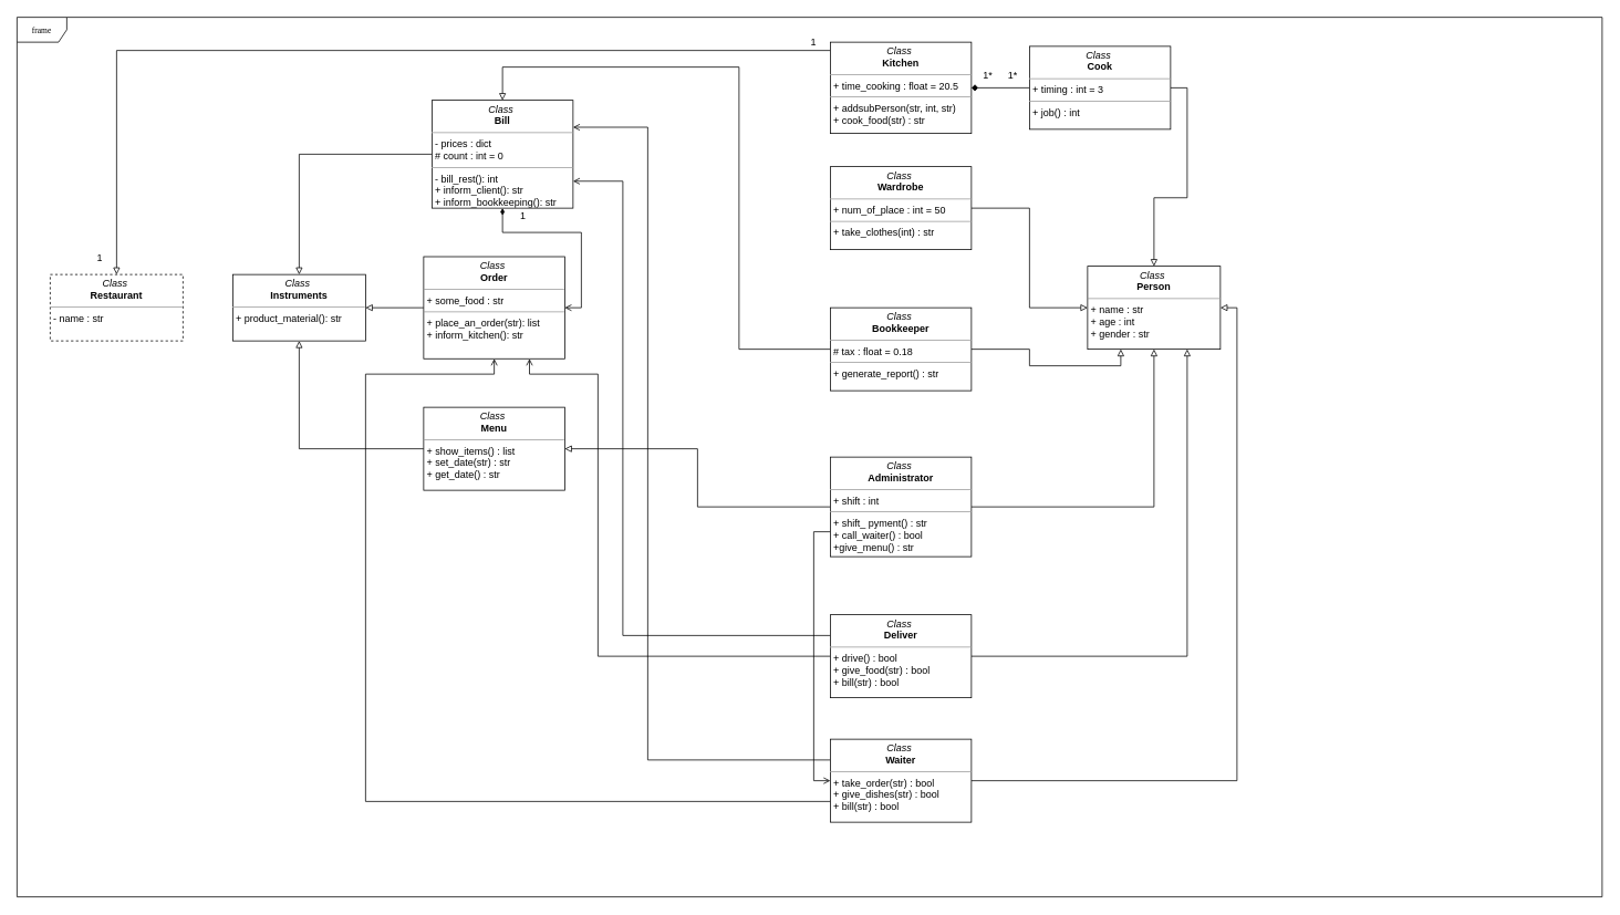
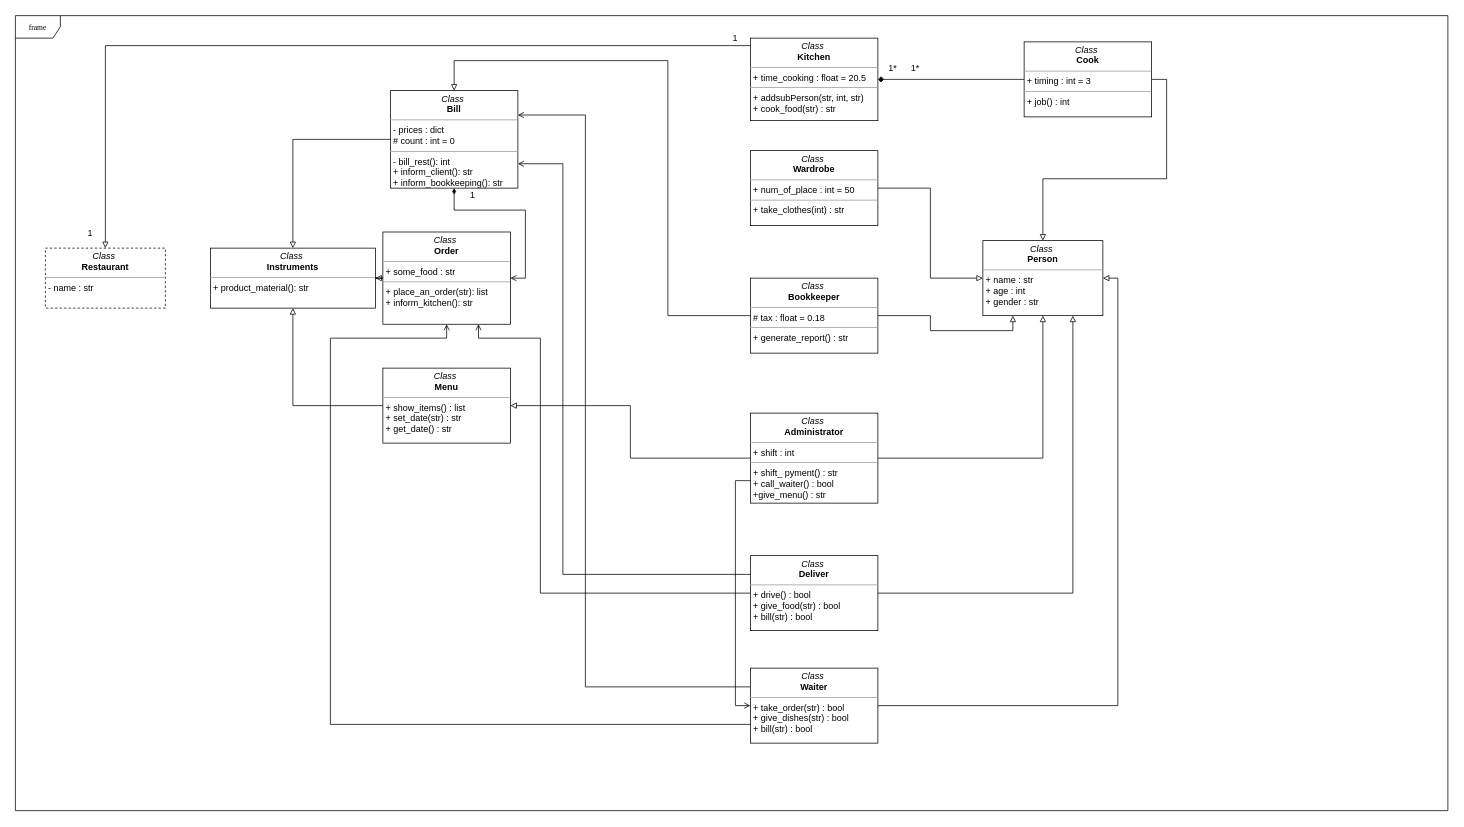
  <mxCell id="0" />
  <mxCell id="1" parent="0" />
  <mxCell id="2" value="frame" style="shape=umlFrame;whiteSpace=wrap;html=1;rounded=0;shadow=0;comic=0;labelBackgroundColor=none;strokeWidth=1;fontFamily=Verdana;fontSize=10;align=center;" parent="1" vertex="1"><mxGeometry x="20" y="20" width="1910" height="1060" as="geometry" /></mxCell>
  <mxCell id="3" style="edgeStyle=orthogonalEdgeStyle;rounded=0;orthogonalLoop=1;jettySize=auto;html=1;entryX=1;entryY=0.5;entryDx=0;entryDy=0;endArrow=block;endFill=0;" parent="1" source="4" target="6" edge="1"><mxGeometry relative="1" as="geometry" /></mxCell>
  <mxCell id="4" value="&lt;p style=&quot;margin: 0px ; margin-top: 4px ; text-align: center&quot;&gt;&lt;i&gt;Class&amp;nbsp;&lt;/i&gt;&lt;br&gt;&lt;b&gt;Order&lt;/b&gt;&lt;/p&gt;&lt;hr size=&quot;1&quot;&gt;&lt;p style=&quot;margin: 0px ; margin-left: 4px&quot;&gt;+ some_food : str&amp;nbsp;&lt;br&gt;&lt;/p&gt;&lt;hr size=&quot;1&quot;&gt;&lt;p style=&quot;margin: 0px ; margin-left: 4px&quot;&gt;+ place_an_order(str): list&lt;br&gt;+ inform_kitchen(): str&lt;/p&gt;" style="verticalAlign=top;align=left;overflow=fill;fontSize=12;fontFamily=Helvetica;html=1;rounded=0;shadow=0;comic=0;labelBackgroundColor=none;strokeWidth=1" parent="1" vertex="1"><mxGeometry x="510" y="308.5" width="170" height="123" as="geometry" /></mxCell>
  <mxCell id="5" value="&lt;p style=&quot;margin: 0px ; margin-top: 4px ; text-align: center&quot;&gt;&lt;i&gt;Class&amp;nbsp;&lt;/i&gt;&lt;br&gt;&lt;b&gt;Person&lt;/b&gt;&lt;/p&gt;&lt;hr size=&quot;1&quot;&gt;&lt;p style=&quot;margin: 0px ; margin-left: 4px&quot;&gt;+ name&amp;nbsp;&lt;span&gt;: str&amp;nbsp;&lt;/span&gt;&lt;/p&gt;&lt;p style=&quot;margin: 0px ; margin-left: 4px&quot;&gt;+ age : int&lt;/p&gt;&lt;p style=&quot;margin: 0px ; margin-left: 4px&quot;&gt;+ gender : str&lt;/p&gt;" style="verticalAlign=top;align=left;overflow=fill;fontSize=12;fontFamily=Helvetica;html=1;rounded=0;shadow=0;comic=0;labelBackgroundColor=none;strokeWidth=1" parent="1" vertex="1"><mxGeometry x="1310" y="320" width="160" height="100" as="geometry" /></mxCell>
- <mxCell id="6" value="&lt;p style=&quot;margin: 0px ; margin-top: 4px ; text-align: center&quot;&gt;&lt;i&gt;Class&amp;nbsp;&lt;/i&gt;&lt;br&gt;&lt;b&gt;Instruments&lt;/b&gt;&lt;/p&gt;&lt;hr size=&quot;1&quot;&gt;&lt;p style=&quot;margin: 0px ; margin-left: 4px&quot;&gt;+ product_material(): str&lt;/p&gt;" style="verticalAlign=top;align=left;overflow=fill;fontSize=12;fontFamily=Helvetica;html=1;rounded=0;shadow=0;comic=0;labelBackgroundColor=none;strokeWidth=1" parent="1" vertex="1"><mxGeometry x="280" y="330" width="160" height="80" as="geometry" /></mxCell>
+ <mxCell id="6" value="&lt;p style=&quot;margin: 0px ; margin-top: 4px ; text-align: center&quot;&gt;&lt;i&gt;Class&amp;nbsp;&lt;/i&gt;&lt;br&gt;&lt;b&gt;Instruments&lt;/b&gt;&lt;/p&gt;&lt;hr size=&quot;1&quot;&gt;&lt;p style=&quot;margin: 0px ; margin-left: 4px&quot;&gt;+ product_material(): str&lt;/p&gt;" style="verticalAlign=top;align=left;overflow=fill;fontSize=12;fontFamily=Helvetica;html=1;rounded=0;shadow=0;comic=0;labelBackgroundColor=none;strokeWidth=1" parent="1" vertex="1"><mxGeometry x="280" y="330" width="220" height="80" as="geometry" /></mxCell>
  <mxCell id="7" value="&lt;p style=&quot;margin: 0px ; margin-top: 4px ; text-align: center&quot;&gt;&lt;i&gt;Class&amp;nbsp;&lt;/i&gt;&lt;br&gt;&lt;b&gt;Restaurant&lt;/b&gt;&lt;/p&gt;&lt;hr size=&quot;1&quot;&gt;&lt;p style=&quot;margin: 0px ; margin-left: 4px&quot;&gt;- name : str&lt;/p&gt;" style="verticalAlign=top;align=left;overflow=fill;fontSize=12;fontFamily=Helvetica;html=1;rounded=0;shadow=0;comic=0;labelBackgroundColor=none;strokeWidth=1;dashed=1;" parent="1" vertex="1"><mxGeometry x="60" y="330" width="160" height="80" as="geometry" /></mxCell>
  <mxCell id="8" style="edgeStyle=orthogonalEdgeStyle;rounded=0;orthogonalLoop=1;jettySize=auto;html=1;entryX=0.5;entryY=1;entryDx=0;entryDy=0;endArrow=block;endFill=0;" parent="1" source="9" target="6" edge="1"><mxGeometry relative="1" as="geometry" /></mxCell>
  <mxCell id="9" value="&lt;p style=&quot;margin: 0px ; margin-top: 4px ; text-align: center&quot;&gt;&lt;i&gt;Class&amp;nbsp;&lt;/i&gt;&lt;br&gt;&lt;b&gt;Menu&lt;/b&gt;&lt;/p&gt;&lt;hr size=&quot;1&quot;&gt;&lt;p style=&quot;margin: 0px ; margin-left: 4px&quot;&gt;+ show_items() : list&lt;/p&gt;&lt;p style=&quot;margin: 0px ; margin-left: 4px&quot;&gt;+ set_date(str) : str&amp;nbsp;&lt;br&gt;&lt;/p&gt;&lt;p style=&quot;margin: 0px ; margin-left: 4px&quot;&gt;+ get_date() : str&lt;/p&gt;" style="verticalAlign=top;align=left;overflow=fill;fontSize=12;fontFamily=Helvetica;html=1;rounded=0;shadow=0;comic=0;labelBackgroundColor=none;strokeWidth=1" parent="1" vertex="1"><mxGeometry x="510" y="490" width="170" height="100" as="geometry" /></mxCell>
  <mxCell id="10" style="edgeStyle=orthogonalEdgeStyle;rounded=0;orthogonalLoop=1;jettySize=auto;html=1;endArrow=block;endFill=0;entryX=0.5;entryY=0;entryDx=0;entryDy=0;" parent="1" source="12" target="6" edge="1"><mxGeometry relative="1" as="geometry" /></mxCell>
  <mxCell id="11" style="edgeStyle=orthogonalEdgeStyle;rounded=0;orthogonalLoop=1;jettySize=auto;html=1;endArrow=open;endFill=0;entryX=1;entryY=0.5;entryDx=0;entryDy=0;startArrow=diamondThin;startFill=1;" parent="1" source="12" target="4" edge="1"><mxGeometry relative="1" as="geometry" /></mxCell>
  <mxCell id="12" value="&lt;p style=&quot;margin: 0px ; margin-top: 4px ; text-align: center&quot;&gt;&lt;i&gt;Class&amp;nbsp;&lt;/i&gt;&lt;br&gt;&lt;b&gt;Bill&lt;/b&gt;&lt;/p&gt;&lt;hr size=&quot;1&quot;&gt;&lt;p style=&quot;margin: 0px ; margin-left: 4px&quot;&gt;- prices : dict&lt;/p&gt;&lt;p style=&quot;margin: 0px ; margin-left: 4px&quot;&gt;# count : int = 0&amp;nbsp;&lt;br&gt;&lt;/p&gt;&lt;hr size=&quot;1&quot;&gt;&lt;p style=&quot;margin: 0px ; margin-left: 4px&quot;&gt;- bill_rest(): int&lt;br&gt;+ inform_client(): str&lt;/p&gt;&lt;p style=&quot;margin: 0px ; margin-left: 4px&quot;&gt;+ inform_bookkeeping(): str&lt;br&gt;&lt;/p&gt;" style="verticalAlign=top;align=left;overflow=fill;fontSize=12;fontFamily=Helvetica;html=1;rounded=0;shadow=0;comic=0;labelBackgroundColor=none;strokeWidth=1" parent="1" vertex="1"><mxGeometry x="520" y="120" width="170" height="130" as="geometry" /></mxCell>
  <mxCell id="13" style="edgeStyle=orthogonalEdgeStyle;rounded=0;sketch=0;orthogonalLoop=1;jettySize=auto;html=1;entryX=0.5;entryY=0;entryDx=0;entryDy=0;startArrow=none;startFill=0;endArrow=block;endFill=0;" edge="1" parent="1" target="7"><mxGeometry relative="1" as="geometry"><mxPoint x="1000" y="60" as="sourcePoint" /><Array as="points"><mxPoint x="140" y="60" /></Array></mxGeometry></mxCell>
  <mxCell id="14" style="edgeStyle=orthogonalEdgeStyle;rounded=0;orthogonalLoop=1;jettySize=auto;html=1;endArrow=block;endFill=0;entryX=0;entryY=0.5;entryDx=0;entryDy=0;" parent="1" source="15" target="5" edge="1"><mxGeometry relative="1" as="geometry" /></mxCell>
  <mxCell id="15" value="&lt;p style=&quot;margin: 0px ; margin-top: 4px ; text-align: center&quot;&gt;&lt;i&gt;Class&amp;nbsp;&lt;/i&gt;&lt;br&gt;&lt;b&gt;Wardrobe&lt;/b&gt;&lt;/p&gt;&lt;hr size=&quot;1&quot;&gt;&lt;p style=&quot;margin: 0px ; margin-left: 4px&quot;&gt;+ num_of_place : int = 50&amp;nbsp;&lt;br&gt;&lt;/p&gt;&lt;hr size=&quot;1&quot;&gt;&lt;p style=&quot;margin: 0px ; margin-left: 4px&quot;&gt;+ take_clothes(int) : str&lt;br&gt;&lt;/p&gt;" style="verticalAlign=top;align=left;overflow=fill;fontSize=12;fontFamily=Helvetica;html=1;rounded=0;shadow=0;comic=0;labelBackgroundColor=none;strokeWidth=1" parent="1" vertex="1"><mxGeometry x="1000" y="200" width="170" height="100" as="geometry" /></mxCell>
  <mxCell id="16" style="edgeStyle=orthogonalEdgeStyle;rounded=0;orthogonalLoop=1;jettySize=auto;html=1;endArrow=block;endFill=0;entryX=0.25;entryY=1;entryDx=0;entryDy=0;" parent="1" source="18" target="5" edge="1"><mxGeometry relative="1" as="geometry" /></mxCell>
  <mxCell id="17" style="edgeStyle=orthogonalEdgeStyle;rounded=0;orthogonalLoop=1;jettySize=auto;html=1;endArrow=block;endFill=0;entryX=0.5;entryY=0;entryDx=0;entryDy=0;" parent="1" source="18" target="12" edge="1"><mxGeometry relative="1" as="geometry"><Array as="points"><mxPoint x="890" y="420" /><mxPoint x="890" y="80" /><mxPoint x="605" y="80" /></Array></mxGeometry></mxCell>
  <mxCell id="18" value="&lt;p style=&quot;margin: 0px ; margin-top: 4px ; text-align: center&quot;&gt;&lt;i&gt;Class&amp;nbsp;&lt;/i&gt;&lt;br&gt;&lt;b&gt;Bookkeeper&lt;/b&gt;&lt;/p&gt;&lt;hr size=&quot;1&quot;&gt;&lt;p style=&quot;margin: 0px ; margin-left: 4px&quot;&gt;# tax : float = 0.18&amp;nbsp;&lt;br&gt;&lt;/p&gt;&lt;hr size=&quot;1&quot;&gt;&lt;p style=&quot;margin: 0px ; margin-left: 4px&quot;&gt;+ generate_report() : str&lt;br&gt;&lt;/p&gt;" style="verticalAlign=top;align=left;overflow=fill;fontSize=12;fontFamily=Helvetica;html=1;rounded=0;shadow=0;comic=0;labelBackgroundColor=none;strokeWidth=1" parent="1" vertex="1"><mxGeometry x="1000" y="370" width="170" height="100" as="geometry" /></mxCell>
  <mxCell id="19" style="edgeStyle=orthogonalEdgeStyle;rounded=0;orthogonalLoop=1;jettySize=auto;html=1;endArrow=block;endFill=0;entryX=0.5;entryY=1;entryDx=0;entryDy=0;" parent="1" source="22" target="5" edge="1"><mxGeometry relative="1" as="geometry" /></mxCell>
  <mxCell id="20" style="edgeStyle=orthogonalEdgeStyle;rounded=0;orthogonalLoop=1;jettySize=auto;html=1;endArrow=block;endFill=0;entryX=1;entryY=0.5;entryDx=0;entryDy=0;" parent="1" source="22" target="9" edge="1"><mxGeometry relative="1" as="geometry" /></mxCell>
  <mxCell id="21" style="edgeStyle=orthogonalEdgeStyle;rounded=0;orthogonalLoop=1;jettySize=auto;html=1;endArrow=open;endFill=0;entryX=0;entryY=0.5;entryDx=0;entryDy=0;exitX=0;exitY=0.75;exitDx=0;exitDy=0;" parent="1" source="22" target="30" edge="1"><mxGeometry relative="1" as="geometry"><Array as="points"><mxPoint x="980" y="640" /><mxPoint x="980" y="940" /></Array></mxGeometry></mxCell>
  <mxCell id="22" value="&lt;p style=&quot;margin: 0px ; margin-top: 4px ; text-align: center&quot;&gt;&lt;i&gt;Class&amp;nbsp;&lt;/i&gt;&lt;br&gt;&lt;b&gt;Administrator&lt;/b&gt;&lt;/p&gt;&lt;hr size=&quot;1&quot;&gt;&lt;p style=&quot;margin: 0px ; margin-left: 4px&quot;&gt;+ shift : int&lt;/p&gt;&lt;hr size=&quot;1&quot;&gt;&lt;p style=&quot;margin: 0px ; margin-left: 4px&quot;&gt;+ shift_ pyment() : str&lt;br&gt;&lt;/p&gt;&lt;p style=&quot;margin: 0px ; margin-left: 4px&quot;&gt;+ call_waiter() : bool&lt;/p&gt;&lt;p style=&quot;margin: 0px ; margin-left: 4px&quot;&gt;+give_menu() : str&lt;/p&gt;" style="verticalAlign=top;align=left;overflow=fill;fontSize=12;fontFamily=Helvetica;html=1;rounded=0;shadow=0;comic=0;labelBackgroundColor=none;strokeWidth=1" parent="1" vertex="1"><mxGeometry x="1000" y="550" width="170" height="120" as="geometry" /></mxCell>
  <mxCell id="23" style="edgeStyle=orthogonalEdgeStyle;rounded=0;orthogonalLoop=1;jettySize=auto;html=1;endArrow=block;endFill=0;entryX=0.75;entryY=1;entryDx=0;entryDy=0;" parent="1" source="26" target="5" edge="1"><mxGeometry relative="1" as="geometry" /></mxCell>
  <mxCell id="24" style="edgeStyle=orthogonalEdgeStyle;rounded=0;orthogonalLoop=1;jettySize=auto;html=1;endArrow=open;endFill=0;entryX=0.75;entryY=1;entryDx=0;entryDy=0;" parent="1" source="26" target="4" edge="1"><mxGeometry relative="1" as="geometry"><Array as="points"><mxPoint x="720" y="790" /><mxPoint x="720" y="450" /><mxPoint x="638" y="450" /></Array></mxGeometry></mxCell>
  <mxCell id="25" style="edgeStyle=orthogonalEdgeStyle;rounded=0;orthogonalLoop=1;jettySize=auto;html=1;entryX=1;entryY=0.75;entryDx=0;entryDy=0;endArrow=open;endFill=0;exitX=0;exitY=0.25;exitDx=0;exitDy=0;" parent="1" source="26" target="12" edge="1"><mxGeometry relative="1" as="geometry"><Array as="points"><mxPoint x="750" y="765" /><mxPoint x="750" y="218" /></Array></mxGeometry></mxCell>
  <mxCell id="26" value="&lt;p style=&quot;margin: 0px ; margin-top: 4px ; text-align: center&quot;&gt;&lt;i&gt;Class&amp;nbsp;&lt;/i&gt;&lt;br&gt;&lt;b&gt;Deliver&lt;/b&gt;&lt;/p&gt;&lt;hr size=&quot;1&quot;&gt;&lt;p style=&quot;margin: 0px ; margin-left: 4px&quot;&gt;+ drive() : bool&lt;/p&gt;&lt;p style=&quot;margin: 0px ; margin-left: 4px&quot;&gt;+ give_food(str) : bool&lt;/p&gt;&lt;p style=&quot;margin: 0px ; margin-left: 4px&quot;&gt;+ bill(str) : bool&amp;nbsp;&lt;br&gt;&lt;/p&gt;&lt;p style=&quot;margin: 0px ; margin-left: 4px&quot;&gt;&lt;br&gt;&lt;/p&gt;" style="verticalAlign=top;align=left;overflow=fill;fontSize=12;fontFamily=Helvetica;html=1;rounded=0;shadow=0;comic=0;labelBackgroundColor=none;strokeWidth=1" parent="1" vertex="1"><mxGeometry x="1000" y="740" width="170" height="100" as="geometry" /></mxCell>
  <mxCell id="27" style="edgeStyle=orthogonalEdgeStyle;rounded=0;orthogonalLoop=1;jettySize=auto;html=1;endArrow=block;endFill=0;entryX=1;entryY=0.5;entryDx=0;entryDy=0;" parent="1" source="30" target="5" edge="1"><mxGeometry relative="1" as="geometry" /></mxCell>
  <mxCell id="28" style="edgeStyle=orthogonalEdgeStyle;rounded=0;orthogonalLoop=1;jettySize=auto;html=1;endArrow=open;endFill=0;entryX=0.5;entryY=1;entryDx=0;entryDy=0;exitX=0;exitY=0.75;exitDx=0;exitDy=0;" parent="1" source="30" target="4" edge="1"><mxGeometry relative="1" as="geometry"><Array as="points"><mxPoint x="440" y="965" /><mxPoint x="440" y="450" /><mxPoint x="595" y="450" /></Array></mxGeometry></mxCell>
  <mxCell id="29" style="edgeStyle=orthogonalEdgeStyle;rounded=0;orthogonalLoop=1;jettySize=auto;html=1;entryX=1;entryY=0.25;entryDx=0;entryDy=0;endArrow=open;endFill=0;exitX=0;exitY=0.25;exitDx=0;exitDy=0;" parent="1" source="30" target="12" edge="1"><mxGeometry relative="1" as="geometry"><Array as="points"><mxPoint x="780" y="915" /><mxPoint x="780" y="153" /></Array></mxGeometry></mxCell>
  <mxCell id="30" value="&lt;p style=&quot;margin: 0px ; margin-top: 4px ; text-align: center&quot;&gt;&lt;i&gt;Class&amp;nbsp;&lt;/i&gt;&lt;br&gt;&lt;b&gt;Waiter&lt;/b&gt;&lt;/p&gt;&lt;hr size=&quot;1&quot;&gt;&lt;p style=&quot;margin: 0px ; margin-left: 4px&quot;&gt;+ take_order(str) : bool&lt;/p&gt;&lt;p style=&quot;margin: 0px ; margin-left: 4px&quot;&gt;+ give_dishes(str) : bool&lt;/p&gt;&lt;p style=&quot;margin: 0px ; margin-left: 4px&quot;&gt;+ bill(str) : bool&amp;nbsp;&lt;br&gt;&lt;/p&gt;&lt;p style=&quot;margin: 0px ; margin-left: 4px&quot;&gt;&lt;br&gt;&lt;/p&gt;" style="verticalAlign=top;align=left;overflow=fill;fontSize=12;fontFamily=Helvetica;html=1;rounded=0;shadow=0;comic=0;labelBackgroundColor=none;strokeWidth=1" parent="1" vertex="1"><mxGeometry x="1000" y="890" width="170" height="100" as="geometry" /></mxCell>
  <mxCell id="31" value="1*" style="text;html=1;strokeColor=none;fillColor=none;align=center;verticalAlign=middle;whiteSpace=wrap;rounded=0;" parent="1" vertex="1"><mxGeometry x="1200" y="80" width="40" height="20" as="geometry" /></mxCell>
  <mxCell id="32" value="1" style="text;html=1;strokeColor=none;fillColor=none;align=center;verticalAlign=middle;whiteSpace=wrap;rounded=0;" parent="1" vertex="1"><mxGeometry x="960" y="40" width="40" height="20" as="geometry" /></mxCell>
  <mxCell id="33" value="1" style="text;html=1;strokeColor=none;fillColor=none;align=center;verticalAlign=middle;whiteSpace=wrap;rounded=0;" vertex="1" parent="1"><mxGeometry x="610" y="250" width="40" height="20" as="geometry" /></mxCell>
  <mxCell id="34" value="&lt;p style=&quot;margin: 0px ; margin-top: 4px ; text-align: center&quot;&gt;&lt;i&gt;Class&amp;nbsp;&lt;/i&gt;&lt;br&gt;&lt;b&gt;Kitchen&lt;/b&gt;&lt;/p&gt;&lt;hr size=&quot;1&quot;&gt;&lt;p style=&quot;margin: 0px ; margin-left: 4px&quot;&gt;+ time_cooking : float = 20.5&lt;br&gt;&lt;/p&gt;&lt;hr size=&quot;1&quot;&gt;&lt;p style=&quot;margin: 0px 0px 0px 4px&quot;&gt;+ addsubPerson(str, int, str)&lt;/p&gt;&lt;p style=&quot;margin: 0px 0px 0px 4px&quot;&gt;+ cook_food(str) : str&lt;/p&gt;" style="verticalAlign=top;align=left;overflow=fill;fontSize=12;fontFamily=Helvetica;html=1;rounded=0;shadow=0;comic=0;labelBackgroundColor=none;strokeWidth=1" vertex="1" parent="1"><mxGeometry x="1000" y="50" width="170" height="110" as="geometry" /></mxCell>
  <mxCell id="35" style="edgeStyle=orthogonalEdgeStyle;rounded=0;sketch=0;orthogonalLoop=1;jettySize=auto;html=1;entryX=1;entryY=0.5;entryDx=0;entryDy=0;startArrow=none;startFill=0;endArrow=diamond;endFill=1;" edge="1" parent="1" source="37" target="34"><mxGeometry relative="1" as="geometry" /></mxCell>
  <mxCell id="36" style="edgeStyle=orthogonalEdgeStyle;rounded=0;sketch=0;orthogonalLoop=1;jettySize=auto;html=1;exitX=1;exitY=0.5;exitDx=0;exitDy=0;entryX=0.5;entryY=0;entryDx=0;entryDy=0;startArrow=none;startFill=0;endArrow=block;endFill=0;" edge="1" parent="1" source="37" target="5"><mxGeometry relative="1" as="geometry" /></mxCell>
- <mxCell id="37" value="&lt;p style=&quot;margin: 0px ; margin-top: 4px ; text-align: center&quot;&gt;&lt;i&gt;Class&amp;nbsp;&lt;/i&gt;&lt;br&gt;&lt;b&gt;Cook&lt;/b&gt;&lt;/p&gt;&lt;hr size=&quot;1&quot;&gt;&lt;p style=&quot;margin: 0px ; margin-left: 4px&quot;&gt;+ timing : int = 3&amp;nbsp;&lt;br&gt;&lt;/p&gt;&lt;hr size=&quot;1&quot;&gt;&lt;p style=&quot;margin: 0px ; margin-left: 4px&quot;&gt;+ job() : int&lt;br&gt;&lt;/p&gt;" style="verticalAlign=top;align=left;overflow=fill;fontSize=12;fontFamily=Helvetica;html=1;rounded=0;shadow=0;comic=0;labelBackgroundColor=none;strokeWidth=1" vertex="1" parent="1"><mxGeometry x="1240" y="55" width="170" height="100" as="geometry" /></mxCell>
+ <mxCell id="37" value="&lt;p style=&quot;margin: 0px ; margin-top: 4px ; text-align: center&quot;&gt;&lt;i&gt;Class&amp;nbsp;&lt;/i&gt;&lt;br&gt;&lt;b&gt;Cook&lt;/b&gt;&lt;/p&gt;&lt;hr size=&quot;1&quot;&gt;&lt;p style=&quot;margin: 0px ; margin-left: 4px&quot;&gt;+ timing : int = 3&amp;nbsp;&lt;br&gt;&lt;/p&gt;&lt;hr size=&quot;1&quot;&gt;&lt;p style=&quot;margin: 0px ; margin-left: 4px&quot;&gt;+ job() : int&lt;br&gt;&lt;/p&gt;" style="verticalAlign=top;align=left;overflow=fill;fontSize=12;fontFamily=Helvetica;html=1;rounded=0;shadow=0;comic=0;labelBackgroundColor=none;strokeWidth=1" vertex="1" parent="1"><mxGeometry x="1365" y="55" width="170" height="100" as="geometry" /></mxCell>
  <mxCell id="38" value="1" style="text;html=1;strokeColor=none;fillColor=none;align=center;verticalAlign=middle;whiteSpace=wrap;rounded=0;" vertex="1" parent="1"><mxGeometry x="100" y="300" width="40" height="20" as="geometry" /></mxCell>
  <mxCell id="39" value="1*" style="text;html=1;strokeColor=none;fillColor=none;align=center;verticalAlign=middle;whiteSpace=wrap;rounded=0;" vertex="1" parent="1"><mxGeometry x="1170" y="80" width="40" height="20" as="geometry" /></mxCell>
